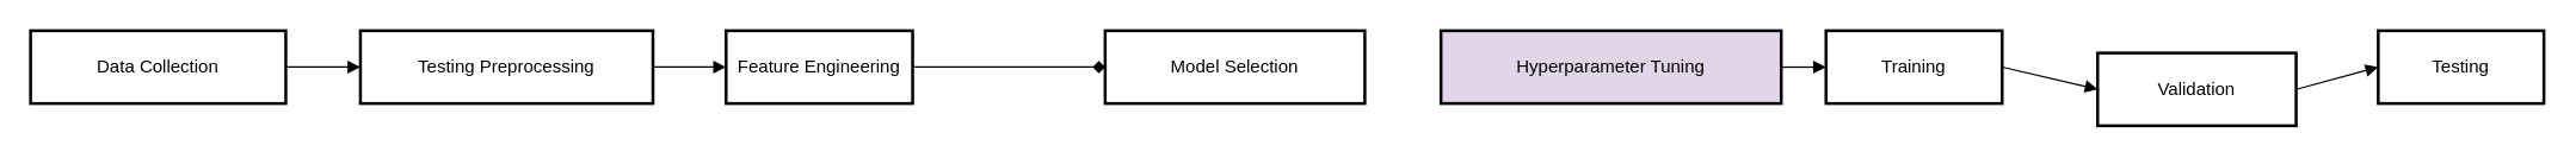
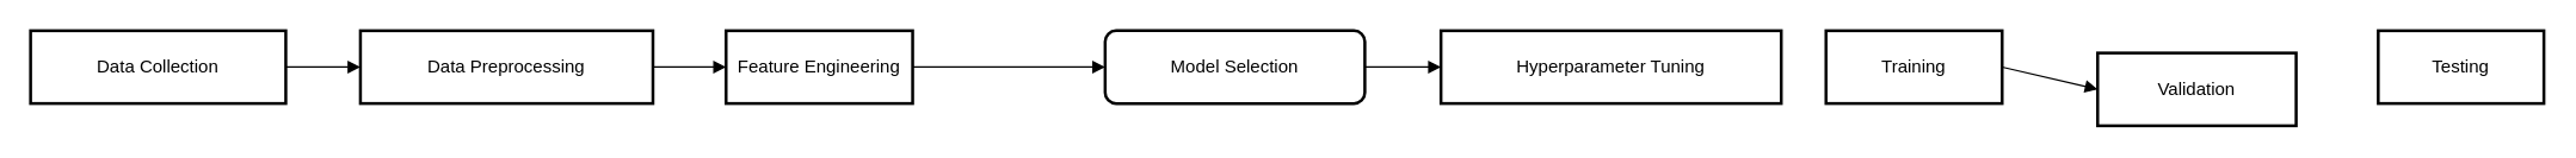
  <mxCell id="0" />
  <mxCell id="1" parent="0" />
  <mxCell id="2" value="Data Collection" style="whiteSpace=wrap;strokeWidth=2;" vertex="1" parent="1"><mxGeometry x="20" y="20" width="171" height="49" as="geometry" /></mxCell>
- <mxCell id="3" value="Testing Preprocessing" style="whiteSpace=wrap;strokeWidth=2;" vertex="1" parent="1"><mxGeometry x="241" y="20" width="196" height="49" as="geometry" /></mxCell>
+ <mxCell id="3" value="Data Preprocessing" style="whiteSpace=wrap;strokeWidth=2;" vertex="1" parent="1"><mxGeometry x="241" y="20" width="196" height="49" as="geometry" /></mxCell>
  <mxCell id="4" value="Feature Engineering" style="whiteSpace=wrap;strokeWidth=2;" vertex="1" parent="1"><mxGeometry x="486" y="20" width="125" height="49" as="geometry" /></mxCell>
- <mxCell id="5" value="Model Selection" style="whiteSpace=wrap;strokeWidth=2;" vertex="1" parent="1"><mxGeometry x="740" y="20" width="174" height="49" as="geometry" /></mxCell>
- <mxCell id="6" value="Hyperparameter Tuning" style="whiteSpace=wrap;strokeWidth=2;fillColor=#e1d5e7;" vertex="1" parent="1"><mxGeometry x="965" y="20" width="228" height="49" as="geometry" /></mxCell>
+ <mxCell id="5" value="Model Selection" style="whiteSpace=wrap;strokeWidth=2;rounded=1;" vertex="1" parent="1"><mxGeometry x="740" y="20" width="174" height="49" as="geometry" /></mxCell>
+ <mxCell id="6" value="Hyperparameter Tuning" style="whiteSpace=wrap;strokeWidth=2;" vertex="1" parent="1"><mxGeometry x="965" y="20" width="228" height="49" as="geometry" /></mxCell>
  <mxCell id="7" value="Training" style="whiteSpace=wrap;strokeWidth=2;" vertex="1" parent="1"><mxGeometry x="1223" y="20" width="118" height="49" as="geometry" /></mxCell>
  <mxCell id="8" value="Validation" style="whiteSpace=wrap;strokeWidth=2;" vertex="1" parent="1"><mxGeometry x="1405" y="35" width="133" height="49" as="geometry" /></mxCell>
  <mxCell id="9" value="Testing" style="whiteSpace=wrap;strokeWidth=2;" vertex="1" parent="1"><mxGeometry x="1593" y="20" width="111" height="49" as="geometry" /></mxCell>
  <mxCell id="10" value="" style="curved=1;startArrow=none;endArrow=block;exitX=1;exitY=0.5;entryX=0;entryY=0.5;" edge="1" parent="1" source="2" target="3"><mxGeometry relative="1" as="geometry"><Array as="points" /></mxGeometry></mxCell>
  <mxCell id="11" value="" style="curved=1;startArrow=none;endArrow=block;exitX=1;exitY=0.5;entryX=0;entryY=0.5;" edge="1" parent="1" source="3" target="4"><mxGeometry relative="1" as="geometry"><Array as="points" /></mxGeometry></mxCell>
- <mxCell id="12" value="" style="curved=1;startArrow=none;endArrow=diamond;exitX=1;exitY=0.5;entryX=0;entryY=0.5;" edge="1" parent="1" source="4" target="5"><mxGeometry relative="1" as="geometry"><Array as="points" /></mxGeometry></mxCell>
- <mxCell id="14" value="" style="curved=1;startArrow=none;endArrow=block;exitX=1;exitY=0.5;entryX=0;entryY=0.5;" edge="1" parent="1" source="6" target="7"><mxGeometry relative="1" as="geometry"><Array as="points" /></mxGeometry></mxCell>
+ <mxCell id="12" value="" style="curved=1;startArrow=none;endArrow=block;exitX=1;exitY=0.5;entryX=0;entryY=0.5;" edge="1" parent="1" source="4" target="5"><mxGeometry relative="1" as="geometry"><Array as="points" /></mxGeometry></mxCell>
+ <mxCell id="13" value="" style="curved=1;startArrow=none;endArrow=block;exitX=1;exitY=0.5;entryX=0;entryY=0.5;" edge="1" parent="1" source="5" target="6"><mxGeometry relative="1" as="geometry"><Array as="points" /></mxGeometry></mxCell>
  <mxCell id="15" value="" style="curved=1;startArrow=none;endArrow=block;exitX=0.99;exitY=0.5;entryX=0;entryY=0.5;" edge="1" parent="1" source="7" target="8"><mxGeometry relative="1" as="geometry"><Array as="points" /></mxGeometry></mxCell>
- <mxCell id="16" value="" style="curved=1;startArrow=none;endArrow=block;exitX=1;exitY=0.5;entryX=0;entryY=0.5;" edge="1" parent="1" source="8" target="9"><mxGeometry relative="1" as="geometry"><Array as="points" /></mxGeometry></mxCell>
